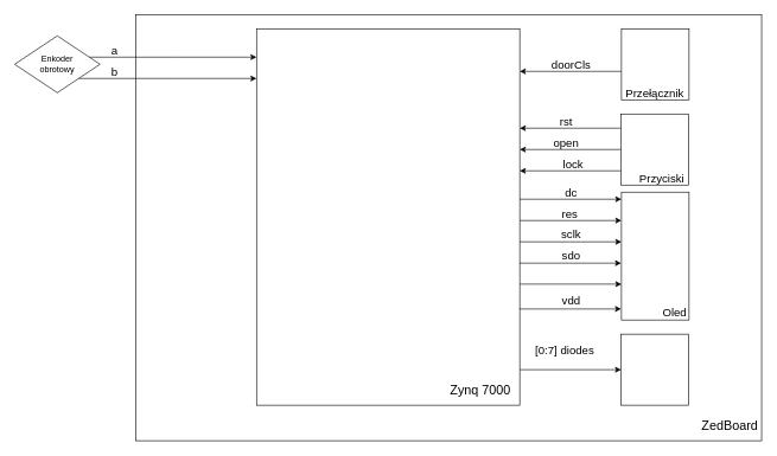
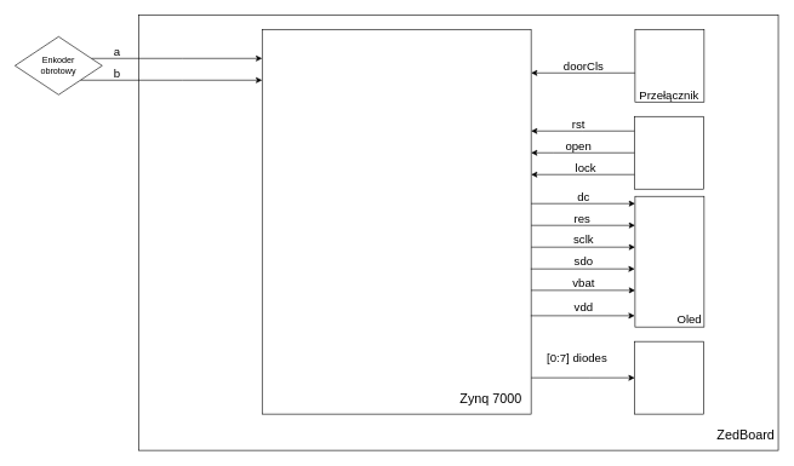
  <mxCell id="0" />
  <mxCell id="1" parent="0" />
  <mxCell id="2" value="" style="rounded=0;whiteSpace=wrap;html=1;" parent="1" vertex="1"><mxGeometry x="190" y="20" width="880" height="600" as="geometry" /></mxCell>
  <mxCell id="3" style="edgeStyle=orthogonalEdgeStyle;rounded=0;orthogonalLoop=1;jettySize=auto;html=1;" parent="1" source="4" target="8" edge="1"><mxGeometry relative="1" as="geometry"><Array as="points"><mxPoint x="820" y="100" /><mxPoint x="820" y="100" /></Array></mxGeometry></mxCell>
  <mxCell id="4" value="" style="rounded=0;whiteSpace=wrap;html=1;" parent="1" vertex="1"><mxGeometry x="873" y="40" width="95" height="100" as="geometry" /></mxCell>
  <mxCell id="5" style="edgeStyle=orthogonalEdgeStyle;rounded=0;orthogonalLoop=1;jettySize=auto;html=1;" parent="1" edge="1"><mxGeometry relative="1" as="geometry"><mxPoint x="730" y="340" as="sourcePoint" /><mxPoint x="873" y="340" as="targetPoint" /><Array as="points"><mxPoint x="800" y="340" /><mxPoint x="800" y="340" /></Array></mxGeometry></mxCell>
  <mxCell id="6" style="edgeStyle=orthogonalEdgeStyle;rounded=0;orthogonalLoop=1;jettySize=auto;html=1;" parent="1" source="8" target="9" edge="1"><mxGeometry relative="1" as="geometry"><Array as="points"><mxPoint x="810" y="520" /><mxPoint x="810" y="520" /></Array></mxGeometry></mxCell>
  <mxCell id="7" style="edgeStyle=orthogonalEdgeStyle;rounded=0;orthogonalLoop=1;jettySize=auto;html=1;" parent="1" edge="1"><mxGeometry relative="1" as="geometry"><mxPoint x="730" y="310" as="sourcePoint" /><mxPoint x="873" y="310" as="targetPoint" /><Array as="points"><mxPoint x="800" y="310" /><mxPoint x="800" y="310" /></Array></mxGeometry></mxCell>
  <mxCell id="8" value="" style="rounded=0;whiteSpace=wrap;html=1;" parent="1" vertex="1"><mxGeometry x="360" y="40" width="370" height="530" as="geometry" /></mxCell>
  <mxCell id="9" value="" style="rounded=0;whiteSpace=wrap;html=1;" parent="1" vertex="1"><mxGeometry x="872.5" y="470" width="95" height="100" as="geometry" /></mxCell>
  <mxCell id="10" value="" style="rounded=0;whiteSpace=wrap;html=1;" parent="1" vertex="1"><mxGeometry x="873" y="270" width="95" height="180" as="geometry" /></mxCell>
  <mxCell id="11" style="edgeStyle=orthogonalEdgeStyle;rounded=0;orthogonalLoop=1;jettySize=auto;html=1;" parent="1" source="14" edge="1"><mxGeometry relative="1" as="geometry"><mxPoint x="730" y="240" as="targetPoint" /><Array as="points"><mxPoint x="800" y="240" /><mxPoint x="800" y="240" /></Array></mxGeometry></mxCell>
  <mxCell id="12" style="edgeStyle=orthogonalEdgeStyle;rounded=0;orthogonalLoop=1;jettySize=auto;html=1;" parent="1" source="14" edge="1"><mxGeometry relative="1" as="geometry"><mxPoint x="730" y="180" as="targetPoint" /><Array as="points"><mxPoint x="800" y="180" /><mxPoint x="800" y="180" /></Array></mxGeometry></mxCell>
  <mxCell id="13" style="edgeStyle=orthogonalEdgeStyle;rounded=0;orthogonalLoop=1;jettySize=auto;html=1;" parent="1" source="14" target="8" edge="1"><mxGeometry relative="1" as="geometry"><Array as="points"><mxPoint x="760" y="210" /><mxPoint x="760" y="210" /></Array></mxGeometry></mxCell>
  <mxCell id="14" value="" style="rounded=0;whiteSpace=wrap;html=1;" parent="1" vertex="1"><mxGeometry x="872.5" y="160" width="95" height="100" as="geometry" /></mxCell>
  <mxCell id="15" value="&lt;div style=&quot;font-size: 16px&quot;&gt;Oled&lt;/div&gt;" style="text;html=1;strokeColor=none;fillColor=none;align=center;verticalAlign=middle;whiteSpace=wrap;rounded=0;" parent="1" vertex="1"><mxGeometry x="927.5" y="430" width="40" height="20" as="geometry" /></mxCell>
- <mxCell id="16" value="&lt;div style=&quot;font-size: 16px&quot;&gt;Przyciski&lt;/div&gt;" style="text;html=1;strokeColor=none;fillColor=none;align=center;verticalAlign=middle;whiteSpace=wrap;rounded=0;" parent="1" vertex="1"><mxGeometry x="910" y="240" width="40" height="20" as="geometry" /></mxCell>
  <mxCell id="17" value="&lt;font style=&quot;font-size: 16px&quot;&gt;Przełącznik&lt;/font&gt;" style="text;html=1;strokeColor=none;fillColor=none;align=center;verticalAlign=middle;whiteSpace=wrap;rounded=0;" parent="1" vertex="1"><mxGeometry x="900" y="120" width="40" height="20" as="geometry" /></mxCell>
  <mxCell id="18" style="edgeStyle=orthogonalEdgeStyle;rounded=0;orthogonalLoop=1;jettySize=auto;html=1;" parent="1" source="20" target="8" edge="1"><mxGeometry relative="1" as="geometry"><Array as="points"><mxPoint x="250" y="80" /><mxPoint x="250" y="80" /></Array></mxGeometry></mxCell>
  <mxCell id="19" style="edgeStyle=orthogonalEdgeStyle;rounded=0;orthogonalLoop=1;jettySize=auto;html=1;" parent="1" source="20" target="8" edge="1"><mxGeometry relative="1" as="geometry"><Array as="points"><mxPoint x="250" y="110" /><mxPoint x="250" y="110" /></Array></mxGeometry></mxCell>
  <mxCell id="20" value="&lt;div&gt;Enkoder&lt;/div&gt;&lt;div&gt;obrotowy&lt;br&gt;&lt;/div&gt;" style="rhombus;whiteSpace=wrap;html=1;" parent="1" vertex="1"><mxGeometry x="20" y="50" width="120" height="80" as="geometry" /></mxCell>
  <mxCell id="21" value="&lt;font style=&quot;font-size: 16px&quot;&gt;a&lt;/font&gt;" style="text;html=1;align=center;verticalAlign=middle;resizable=0;points=[];;autosize=1;" parent="1" vertex="1"><mxGeometry x="150" y="60" width="20" height="20" as="geometry" /></mxCell>
  <mxCell id="22" value="&lt;font style=&quot;font-size: 16px&quot;&gt;b&lt;/font&gt;" style="text;html=1;align=center;verticalAlign=middle;resizable=0;points=[];;autosize=1;" parent="1" vertex="1"><mxGeometry x="150" y="90" width="20" height="20" as="geometry" /></mxCell>
  <mxCell id="23" value="&lt;font style=&quot;font-size: 16px&quot;&gt;rst&lt;/font&gt;" style="text;html=1;align=center;verticalAlign=middle;resizable=0;points=[];;autosize=1;" parent="1" vertex="1"><mxGeometry x="780" y="160" width="30" height="20" as="geometry" /></mxCell>
  <mxCell id="24" value="&lt;font style=&quot;font-size: 16px&quot;&gt;doorCls&lt;/font&gt;" style="text;html=1;align=center;verticalAlign=middle;resizable=0;points=[];;autosize=1;" parent="1" vertex="1"><mxGeometry x="766.5" y="80" width="70" height="20" as="geometry" /></mxCell>
  <mxCell id="25" value="&lt;font style=&quot;font-size: 16px&quot;&gt;open&lt;/font&gt;" style="text;html=1;align=center;verticalAlign=middle;resizable=0;points=[];;autosize=1;" parent="1" vertex="1"><mxGeometry x="770" y="190" width="50" height="20" as="geometry" /></mxCell>
  <mxCell id="26" value="&lt;font style=&quot;font-size: 16px&quot;&gt;lock&lt;/font&gt;" style="text;html=1;align=center;verticalAlign=middle;resizable=0;points=[];;autosize=1;" parent="1" vertex="1"><mxGeometry x="785" y="220" width="40" height="20" as="geometry" /></mxCell>
  <mxCell id="27" style="edgeStyle=orthogonalEdgeStyle;rounded=0;orthogonalLoop=1;jettySize=auto;html=1;" parent="1" edge="1"><mxGeometry relative="1" as="geometry"><mxPoint x="729.5" y="370" as="sourcePoint" /><mxPoint x="872.5" y="370" as="targetPoint" /><Array as="points"><mxPoint x="799.5" y="370" /><mxPoint x="799.5" y="370" /></Array></mxGeometry></mxCell>
  <mxCell id="28" style="edgeStyle=orthogonalEdgeStyle;rounded=0;orthogonalLoop=1;jettySize=auto;html=1;" parent="1" edge="1"><mxGeometry relative="1" as="geometry"><mxPoint x="730" y="399.5" as="sourcePoint" /><mxPoint x="873" y="399.5" as="targetPoint" /><Array as="points"><mxPoint x="800" y="399.5" /><mxPoint x="800" y="399.5" /></Array></mxGeometry></mxCell>
  <mxCell id="29" style="edgeStyle=orthogonalEdgeStyle;rounded=0;orthogonalLoop=1;jettySize=auto;html=1;" parent="1" edge="1"><mxGeometry relative="1" as="geometry"><mxPoint x="729.5" y="434.5" as="sourcePoint" /><mxPoint x="872.5" y="434.5" as="targetPoint" /><Array as="points"><mxPoint x="799.5" y="434.5" /><mxPoint x="799.5" y="434.5" /></Array></mxGeometry></mxCell>
  <mxCell id="30" style="edgeStyle=orthogonalEdgeStyle;rounded=0;orthogonalLoop=1;jettySize=auto;html=1;" parent="1" edge="1"><mxGeometry relative="1" as="geometry"><mxPoint x="730" y="280" as="sourcePoint" /><mxPoint x="873" y="280" as="targetPoint" /><Array as="points"><mxPoint x="800" y="280" /><mxPoint x="800" y="280" /></Array></mxGeometry></mxCell>
  <mxCell id="31" value="&lt;font style=&quot;font-size: 16px&quot;&gt;dc&lt;/font&gt;" style="text;html=1;align=center;verticalAlign=middle;resizable=0;points=[];;autosize=1;" parent="1" vertex="1"><mxGeometry x="786.5" y="260" width="30" height="20" as="geometry" /></mxCell>
  <mxCell id="32" value="&lt;font style=&quot;font-size: 16px&quot;&gt;res&lt;/font&gt;" style="text;html=1;align=center;verticalAlign=middle;resizable=0;points=[];;autosize=1;" parent="1" vertex="1"><mxGeometry x="780" y="290" width="40" height="20" as="geometry" /></mxCell>
  <mxCell id="33" value="&lt;font style=&quot;font-size: 16px&quot;&gt;sclk&lt;/font&gt;" style="text;html=1;align=center;verticalAlign=middle;resizable=0;points=[];;autosize=1;direction=west;" parent="1" vertex="1"><mxGeometry x="781.5" y="320" width="40" height="20" as="geometry" /></mxCell>
  <mxCell id="34" value="&lt;font style=&quot;font-size: 16px&quot;&gt;sdo&lt;/font&gt;" style="text;html=1;align=center;verticalAlign=middle;resizable=0;points=[];;autosize=1;" parent="1" vertex="1"><mxGeometry x="781.5" y="350" width="40" height="20" as="geometry" /></mxCell>
+ <mxCell id="35" value="&lt;font style=&quot;font-size: 16px&quot;&gt;vbat&lt;/font&gt;" style="text;html=1;align=center;verticalAlign=middle;resizable=0;points=[];;autosize=1;" parent="1" vertex="1"><mxGeometry x="776.5" y="380" width="50" height="20" as="geometry" /></mxCell>
  <mxCell id="36" value="&lt;font style=&quot;font-size: 16px&quot;&gt;vdd&lt;/font&gt;" style="text;html=1;align=center;verticalAlign=middle;resizable=0;points=[];;autosize=1;" parent="1" vertex="1"><mxGeometry x="781.5" y="413" width="40" height="20" as="geometry" /></mxCell>
  <mxCell id="37" style="edgeStyle=orthogonalEdgeStyle;rounded=0;orthogonalLoop=1;jettySize=auto;html=1;exitX=0.5;exitY=1;exitDx=0;exitDy=0;" parent="1" edge="1"><mxGeometry relative="1" as="geometry"><mxPoint x="700" y="570" as="sourcePoint" /><mxPoint x="700" y="570" as="targetPoint" /></mxGeometry></mxCell>
  <mxCell id="38" value="&lt;font style=&quot;font-size: 16px&quot;&gt;&lt;font style=&quot;font-size: 16px&quot;&gt;[0:7] &lt;/font&gt;diodes&lt;/font&gt;" style="text;html=1;align=center;verticalAlign=middle;resizable=0;points=[];;autosize=1;" parent="1" vertex="1"><mxGeometry x="743" y="482" width="100" height="20" as="geometry" /></mxCell>
  <mxCell id="39" value="&lt;font style=&quot;font-size: 18px&quot;&gt;Zynq 7000&lt;/font&gt;" style="text;html=1;strokeColor=none;fillColor=none;align=center;verticalAlign=middle;whiteSpace=wrap;rounded=0;" parent="1" vertex="1"><mxGeometry x="620" y="540" width="110" height="20" as="geometry" /></mxCell>
  <mxCell id="40" value="&lt;font style=&quot;font-size: 18px&quot;&gt;ZedBoard&lt;/font&gt;" style="text;html=1;align=center;verticalAlign=middle;resizable=0;points=[];;autosize=1;" vertex="1" parent="1"><mxGeometry x="980" y="590" width="90" height="20" as="geometry" /></mxCell>
